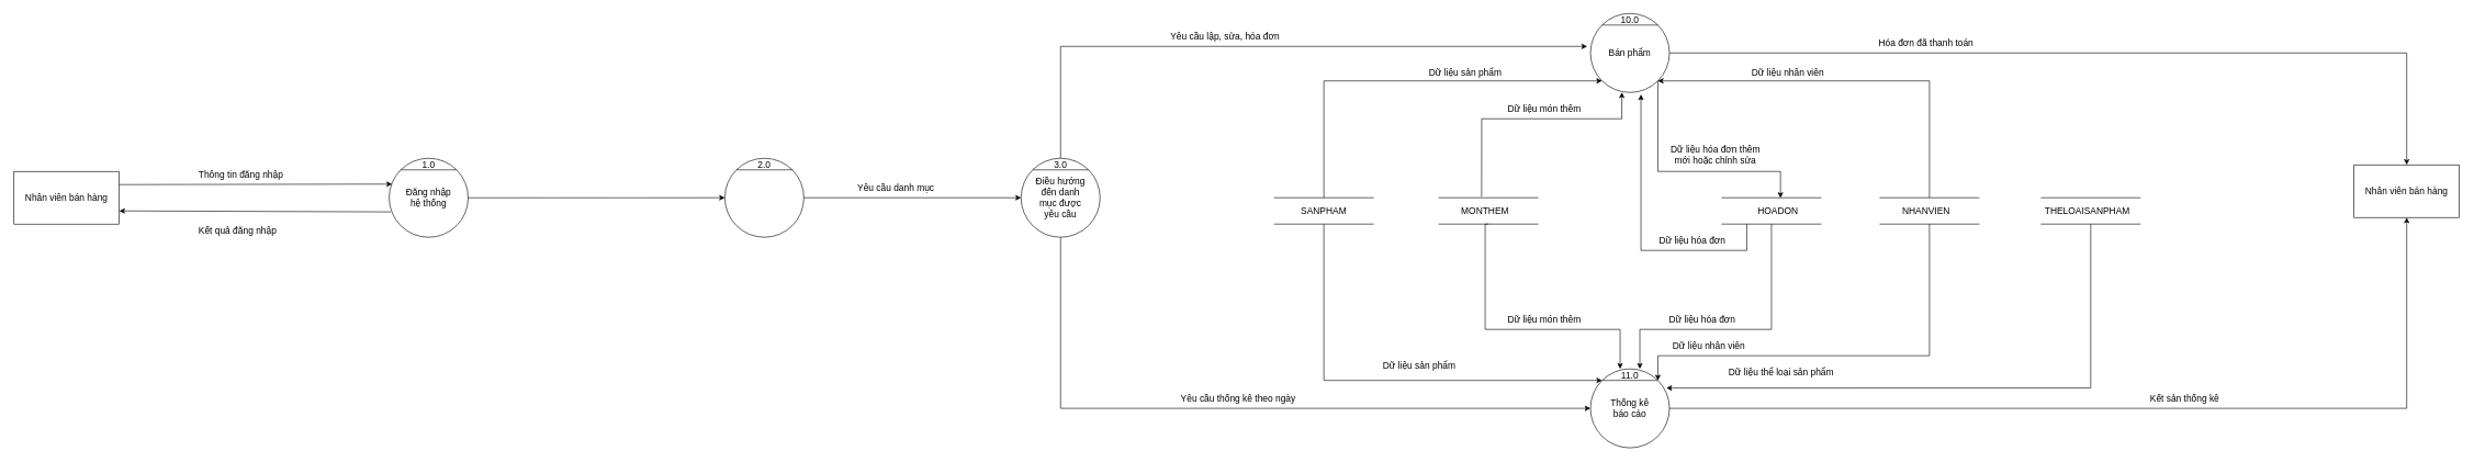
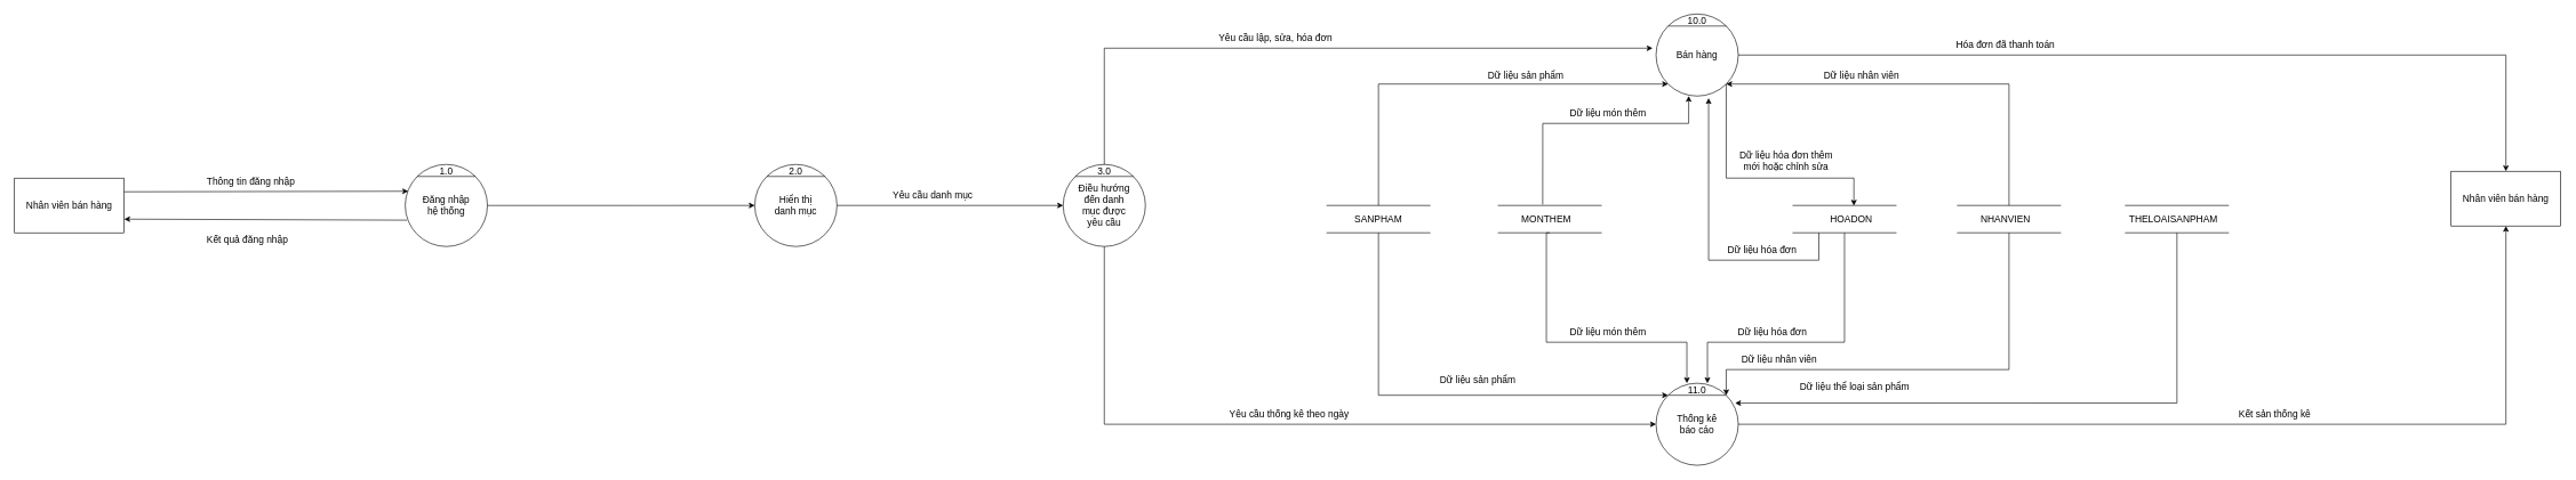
  <mxCell id="0" />
  <mxCell id="1" parent="0" />
  <mxCell id="2" value="" style="rounded=0;whiteSpace=wrap;html=1;" vertex="1" parent="1"><mxGeometry x="20" y="260" width="160" height="80" as="geometry" /></mxCell>
  <mxCell id="3" value="&lt;span style=&quot;font-size: 14px&quot;&gt;Nhân viên bán hàng&lt;/span&gt;" style="text;html=1;strokeColor=none;fillColor=none;align=center;verticalAlign=middle;whiteSpace=wrap;rounded=0;" vertex="1" parent="1"><mxGeometry x="35" y="285" width="130" height="30" as="geometry" /></mxCell>
  <mxCell id="4" value="" style="ellipse;whiteSpace=wrap;html=1;aspect=fixed;" vertex="1" parent="1"><mxGeometry x="590" y="240" width="120" height="120" as="geometry" /></mxCell>
  <mxCell id="5" value="" style="endArrow=none;html=1;rounded=0;exitX=0;exitY=0;exitDx=0;exitDy=0;entryX=1;entryY=0;entryDx=0;entryDy=0;" edge="1" parent="1" source="4" target="4"><mxGeometry width="50" height="50" relative="1" as="geometry"><mxPoint x="930" y="795" as="sourcePoint" /><mxPoint x="980" y="745" as="targetPoint" /></mxGeometry></mxCell>
  <mxCell id="6" value="&lt;span style=&quot;font-size: 14px&quot;&gt;Đăng nhập hệ thống&lt;/span&gt;" style="text;html=1;strokeColor=none;fillColor=none;align=center;verticalAlign=middle;whiteSpace=wrap;rounded=0;" vertex="1" parent="1"><mxGeometry x="610" y="285" width="80" height="30" as="geometry" /></mxCell>
  <mxCell id="7" value="1.0" style="text;html=1;strokeColor=none;fillColor=none;align=center;verticalAlign=middle;whiteSpace=wrap;rounded=0;fontSize=14;" vertex="1" parent="1"><mxGeometry x="635" y="240" width="30" height="20" as="geometry" /></mxCell>
  <mxCell id="8" value="" style="ellipse;whiteSpace=wrap;html=1;aspect=fixed;" vertex="1" parent="1"><mxGeometry x="1550" y="240" width="120" height="120" as="geometry" /></mxCell>
  <mxCell id="9" value="" style="endArrow=none;html=1;rounded=0;exitX=0;exitY=0;exitDx=0;exitDy=0;entryX=1;entryY=0;entryDx=0;entryDy=0;" edge="1" parent="1" source="8" target="8"><mxGeometry width="50" height="50" relative="1" as="geometry"><mxPoint x="1890" y="795" as="sourcePoint" /><mxPoint x="1940" y="745" as="targetPoint" /></mxGeometry></mxCell>
  <mxCell id="10" value="&lt;span style=&quot;font-size: 14px&quot;&gt;Điều hướng đến danh mục được yêu cầu&lt;/span&gt;" style="text;html=1;strokeColor=none;fillColor=none;align=center;verticalAlign=middle;whiteSpace=wrap;rounded=0;" vertex="1" parent="1"><mxGeometry x="1570" y="285" width="80" height="30" as="geometry" /></mxCell>
  <mxCell id="11" value="3.0" style="text;html=1;strokeColor=none;fillColor=none;align=center;verticalAlign=middle;whiteSpace=wrap;rounded=0;fontSize=14;" vertex="1" parent="1"><mxGeometry x="1595" y="240" width="30" height="20" as="geometry" /></mxCell>
  <mxCell id="12" value="" style="endArrow=classic;html=1;rounded=0;fontSize=14;exitX=1;exitY=0.25;exitDx=0;exitDy=0;entryX=0.037;entryY=0.327;entryDx=0;entryDy=0;entryPerimeter=0;" edge="1" parent="1" source="2" target="4"><mxGeometry width="50" height="50" relative="1" as="geometry"><mxPoint x="850" y="490" as="sourcePoint" /><mxPoint x="900" y="440" as="targetPoint" /></mxGeometry></mxCell>
  <mxCell id="13" value="" style="endArrow=classic;html=1;rounded=0;fontSize=14;exitX=0.02;exitY=0.679;exitDx=0;exitDy=0;exitPerimeter=0;" edge="1" parent="1" source="4"><mxGeometry width="50" height="50" relative="1" as="geometry"><mxPoint x="190" y="290" as="sourcePoint" /><mxPoint x="180" y="320" as="targetPoint" /></mxGeometry></mxCell>
  <mxCell id="14" value="Thông tin đăng nhập" style="text;html=1;strokeColor=none;fillColor=none;align=center;verticalAlign=middle;whiteSpace=wrap;rounded=0;fontSize=14;" vertex="1" parent="1"><mxGeometry x="280" y="250" width="170" height="30" as="geometry" /></mxCell>
  <mxCell id="15" value="Kết quả đăng nhập" style="text;html=1;strokeColor=none;fillColor=none;align=center;verticalAlign=middle;whiteSpace=wrap;rounded=0;fontSize=14;" vertex="1" parent="1"><mxGeometry x="270" y="335" width="180" height="30" as="geometry" /></mxCell>
  <mxCell id="16" value="" style="endArrow=classic;html=1;rounded=0;fontSize=14;exitX=1;exitY=0.25;exitDx=0;exitDy=0;entryX=0;entryY=0.5;entryDx=0;entryDy=0;" edge="1" parent="1" target="17"><mxGeometry width="50" height="50" relative="1" as="geometry"><mxPoint x="710" y="300.05" as="sourcePoint" /><mxPoint x="1060" y="299" as="targetPoint" /></mxGeometry></mxCell>
  <mxCell id="17" value="" style="ellipse;whiteSpace=wrap;html=1;aspect=fixed;" vertex="1" parent="1"><mxGeometry x="1100" y="240" width="120" height="120" as="geometry" /></mxCell>
  <mxCell id="18" value="" style="endArrow=none;html=1;rounded=0;exitX=0;exitY=0;exitDx=0;exitDy=0;entryX=1;entryY=0;entryDx=0;entryDy=0;" edge="1" parent="1" source="17" target="17"><mxGeometry width="50" height="50" relative="1" as="geometry"><mxPoint x="1440" y="795" as="sourcePoint" /><mxPoint x="1490" y="745" as="targetPoint" /></mxGeometry></mxCell>
+ <mxCell id="19" value="&lt;font style=&quot;font-size: 14px&quot;&gt;Hiển thị danh mục&lt;/font&gt;" style="text;html=1;strokeColor=none;fillColor=none;align=center;verticalAlign=middle;whiteSpace=wrap;rounded=0;" vertex="1" parent="1"><mxGeometry x="1120" y="285" width="80" height="30" as="geometry" /></mxCell>
  <mxCell id="20" value="2.0" style="text;html=1;strokeColor=none;fillColor=none;align=center;verticalAlign=middle;whiteSpace=wrap;rounded=0;fontSize=14;" vertex="1" parent="1"><mxGeometry x="1145" y="240" width="30" height="20" as="geometry" /></mxCell>
  <mxCell id="21" value="" style="endArrow=classic;html=1;rounded=0;fontSize=14;exitX=1;exitY=0.5;exitDx=0;exitDy=0;entryX=0;entryY=0.5;entryDx=0;entryDy=0;" edge="1" parent="1" source="17" target="8"><mxGeometry width="50" height="50" relative="1" as="geometry"><mxPoint x="1090" y="170" as="sourcePoint" /><mxPoint x="1140" y="120" as="targetPoint" /></mxGeometry></mxCell>
  <mxCell id="22" value="Yêu cầu danh mục" style="text;html=1;strokeColor=none;fillColor=none;align=center;verticalAlign=middle;whiteSpace=wrap;rounded=0;fontSize=14;" vertex="1" parent="1"><mxGeometry x="1210" y="270" width="300" height="30" as="geometry" /></mxCell>
  <mxCell id="23" value="" style="ellipse;whiteSpace=wrap;html=1;aspect=fixed;" vertex="1" parent="1"><mxGeometry x="2415" y="560" width="120" height="120" as="geometry" /></mxCell>
  <mxCell id="24" value="" style="endArrow=none;html=1;rounded=0;exitX=0;exitY=0;exitDx=0;exitDy=0;entryX=1;entryY=0;entryDx=0;entryDy=0;" edge="1" parent="1" source="23" target="23"><mxGeometry width="50" height="50" relative="1" as="geometry"><mxPoint x="2755" y="1115" as="sourcePoint" /><mxPoint x="2805" y="1065" as="targetPoint" /></mxGeometry></mxCell>
  <mxCell id="25" value="&lt;font style=&quot;font-size: 14px&quot;&gt;Thống kê báo cáo&lt;br&gt;&lt;/font&gt;" style="text;html=1;strokeColor=none;fillColor=none;align=center;verticalAlign=middle;whiteSpace=wrap;rounded=0;" vertex="1" parent="1"><mxGeometry x="2435" y="605" width="80" height="30" as="geometry" /></mxCell>
  <mxCell id="26" value="11.0" style="text;html=1;strokeColor=none;fillColor=none;align=center;verticalAlign=middle;whiteSpace=wrap;rounded=0;fontSize=14;" vertex="1" parent="1"><mxGeometry x="2460" y="560" width="30" height="20" as="geometry" /></mxCell>
  <mxCell id="27" value="" style="ellipse;whiteSpace=wrap;html=1;aspect=fixed;" vertex="1" parent="1"><mxGeometry x="2415" y="20" width="120" height="120" as="geometry" /></mxCell>
  <mxCell id="28" value="" style="endArrow=none;html=1;rounded=0;exitX=0;exitY=0;exitDx=0;exitDy=0;entryX=1;entryY=0;entryDx=0;entryDy=0;" edge="1" parent="1" source="27" target="27"><mxGeometry width="50" height="50" relative="1" as="geometry"><mxPoint x="2755" y="575" as="sourcePoint" /><mxPoint x="2805" y="525" as="targetPoint" /></mxGeometry></mxCell>
- <mxCell id="29" value="&lt;font style=&quot;font-size: 14px&quot;&gt;Bán phẩm&lt;/font&gt;" style="text;html=1;strokeColor=none;fillColor=none;align=center;verticalAlign=middle;whiteSpace=wrap;rounded=0;" vertex="1" parent="1"><mxGeometry x="2435" y="65" width="80" height="30" as="geometry" /></mxCell>
+ <mxCell id="29" value="&lt;font style=&quot;font-size: 14px&quot;&gt;Bán hàng&lt;/font&gt;" style="text;html=1;strokeColor=none;fillColor=none;align=center;verticalAlign=middle;whiteSpace=wrap;rounded=0;" vertex="1" parent="1"><mxGeometry x="2435" y="65" width="80" height="30" as="geometry" /></mxCell>
  <mxCell id="30" value="10.0" style="text;html=1;strokeColor=none;fillColor=none;align=center;verticalAlign=middle;whiteSpace=wrap;rounded=0;fontSize=14;" vertex="1" parent="1"><mxGeometry x="2460" y="20" width="30" height="20" as="geometry" /></mxCell>
  <mxCell id="31" value="Yêu cầu lập, sửa, hóa đơn" style="text;html=1;strokeColor=none;fillColor=none;align=center;verticalAlign=middle;whiteSpace=wrap;rounded=0;fontSize=14;" vertex="1" parent="1"><mxGeometry x="1710" y="40" width="300" height="30" as="geometry" /></mxCell>
  <mxCell id="32" value="Yêu cầu thống kê theo ngày" style="text;html=1;strokeColor=none;fillColor=none;align=center;verticalAlign=middle;whiteSpace=wrap;rounded=0;fontSize=14;" vertex="1" parent="1"><mxGeometry x="1730" y="590" width="300" height="30" as="geometry" /></mxCell>
  <mxCell id="33" value="" style="shape=partialRectangle;whiteSpace=wrap;html=1;left=0;right=0;fillColor=none;fontSize=14;" vertex="1" parent="1"><mxGeometry x="3100" y="300" width="150" height="40" as="geometry" /></mxCell>
  <mxCell id="34" value="THELOAISANPHAM" style="text;html=1;strokeColor=none;fillColor=none;align=center;verticalAlign=middle;whiteSpace=wrap;rounded=0;fontSize=14;" vertex="1" parent="1"><mxGeometry x="3140" y="305" width="60" height="30" as="geometry" /></mxCell>
  <mxCell id="35" value="" style="shape=partialRectangle;whiteSpace=wrap;html=1;left=0;right=0;fillColor=none;fontSize=14;" vertex="1" parent="1"><mxGeometry x="1935" y="300" width="150" height="40" as="geometry" /></mxCell>
  <mxCell id="36" value="SANPHAM" style="text;html=1;strokeColor=none;fillColor=none;align=center;verticalAlign=middle;whiteSpace=wrap;rounded=0;fontSize=14;" vertex="1" parent="1"><mxGeometry x="1980" y="305" width="60" height="30" as="geometry" /></mxCell>
  <mxCell id="37" value="" style="shape=partialRectangle;whiteSpace=wrap;html=1;left=0;right=0;fillColor=none;fontSize=14;" vertex="1" parent="1"><mxGeometry x="2185" y="300" width="150" height="40" as="geometry" /></mxCell>
  <mxCell id="38" value="MONTHEM" style="text;html=1;strokeColor=none;fillColor=none;align=center;verticalAlign=middle;whiteSpace=wrap;rounded=0;fontSize=14;" vertex="1" parent="1"><mxGeometry x="2225" y="305" width="60" height="30" as="geometry" /></mxCell>
  <mxCell id="39" value="" style="shape=partialRectangle;whiteSpace=wrap;html=1;left=0;right=0;fillColor=none;fontSize=14;" vertex="1" parent="1"><mxGeometry x="2855" y="300" width="150" height="40" as="geometry" /></mxCell>
  <mxCell id="40" value="NHANVIEN" style="text;html=1;strokeColor=none;fillColor=none;align=center;verticalAlign=middle;whiteSpace=wrap;rounded=0;fontSize=14;" vertex="1" parent="1"><mxGeometry x="2895" y="305" width="60" height="30" as="geometry" /></mxCell>
  <mxCell id="41" value="" style="shape=partialRectangle;whiteSpace=wrap;html=1;left=0;right=0;fillColor=none;fontSize=14;" vertex="1" parent="1"><mxGeometry x="2615" y="300" width="150" height="40" as="geometry" /></mxCell>
  <mxCell id="42" value="HOADON" style="text;html=1;strokeColor=none;fillColor=none;align=center;verticalAlign=middle;whiteSpace=wrap;rounded=0;fontSize=14;" vertex="1" parent="1"><mxGeometry x="2670" y="305" width="60" height="30" as="geometry" /></mxCell>
  <mxCell id="43" value="" style="edgeStyle=segmentEdgeStyle;endArrow=classic;html=1;rounded=0;fontSize=14;exitX=0.5;exitY=0;exitDx=0;exitDy=0;entryX=0;entryY=1;entryDx=0;entryDy=0;" edge="1" parent="1" source="35" target="27"><mxGeometry width="50" height="50" relative="1" as="geometry"><mxPoint x="2145" y="410" as="sourcePoint" /><mxPoint x="2195" y="360" as="targetPoint" /><Array as="points"><mxPoint x="2010" y="122" /></Array></mxGeometry></mxCell>
  <mxCell id="44" value="Dữ liệu sản phẩm" style="text;html=1;strokeColor=none;fillColor=none;align=center;verticalAlign=middle;whiteSpace=wrap;rounded=0;fontSize=14;" vertex="1" parent="1"><mxGeometry x="2135" y="95" width="180" height="30" as="geometry" /></mxCell>
  <mxCell id="45" value="" style="edgeStyle=segmentEdgeStyle;endArrow=classic;html=1;rounded=0;fontSize=14;exitX=0.431;exitY=-0.035;exitDx=0;exitDy=0;exitPerimeter=0;entryX=0.397;entryY=0.999;entryDx=0;entryDy=0;entryPerimeter=0;" edge="1" parent="1" source="37" target="27"><mxGeometry width="50" height="50" relative="1" as="geometry"><mxPoint x="2145" y="200" as="sourcePoint" /><mxPoint x="2195" y="150" as="targetPoint" /><Array as="points"><mxPoint x="2250" y="180" /><mxPoint x="2463" y="180" /></Array></mxGeometry></mxCell>
  <mxCell id="46" value="Dữ liệu món thêm" style="text;html=1;strokeColor=none;fillColor=none;align=center;verticalAlign=middle;whiteSpace=wrap;rounded=0;fontSize=14;" vertex="1" parent="1"><mxGeometry x="2255" y="150" width="180" height="30" as="geometry" /></mxCell>
  <mxCell id="47" value="" style="edgeStyle=elbowEdgeStyle;elbow=horizontal;endArrow=classic;html=1;rounded=0;fontSize=14;exitX=0.5;exitY=1;exitDx=0;exitDy=0;entryX=0;entryY=0;entryDx=0;entryDy=0;" edge="1" parent="1" source="35" target="23"><mxGeometry width="50" height="50" relative="1" as="geometry"><mxPoint x="2315" y="530" as="sourcePoint" /><mxPoint x="2365" y="480" as="targetPoint" /><Array as="points"><mxPoint x="2010" y="490" /></Array></mxGeometry></mxCell>
  <mxCell id="48" value="Dữ liệu sản phẩm" style="text;html=1;strokeColor=none;fillColor=none;align=center;verticalAlign=middle;whiteSpace=wrap;rounded=0;fontSize=14;" vertex="1" parent="1"><mxGeometry x="2065" y="540" width="180" height="30" as="geometry" /></mxCell>
  <mxCell id="49" value="" style="edgeStyle=segmentEdgeStyle;endArrow=classic;html=1;rounded=0;fontSize=14;exitX=0.5;exitY=1;exitDx=0;exitDy=0;entryX=0;entryY=0;entryDx=0;entryDy=0;" edge="1" parent="1" source="37" target="26"><mxGeometry width="50" height="50" relative="1" as="geometry"><mxPoint x="2315" y="380" as="sourcePoint" /><mxPoint x="2365" y="330" as="targetPoint" /><Array as="points"><mxPoint x="2255" y="340" /><mxPoint x="2255" y="500" /><mxPoint x="2460" y="500" /></Array></mxGeometry></mxCell>
  <mxCell id="50" value="Dữ liệu món thêm" style="text;html=1;strokeColor=none;fillColor=none;align=center;verticalAlign=middle;whiteSpace=wrap;rounded=0;fontSize=14;" vertex="1" parent="1"><mxGeometry x="2255" y="470" width="180" height="30" as="geometry" /></mxCell>
  <mxCell id="51" value="" style="edgeStyle=segmentEdgeStyle;endArrow=classic;html=1;rounded=0;fontSize=14;exitX=0.5;exitY=1;exitDx=0;exitDy=0;entryX=1;entryY=0;entryDx=0;entryDy=0;" edge="1" parent="1" source="41" target="26"><mxGeometry width="50" height="50" relative="1" as="geometry"><mxPoint x="2315" y="230" as="sourcePoint" /><mxPoint x="2365" y="180" as="targetPoint" /><Array as="points"><mxPoint x="2690" y="500" /><mxPoint x="2490" y="500" /></Array></mxGeometry></mxCell>
  <mxCell id="52" value="Dữ liệu hóa đơn" style="text;html=1;strokeColor=none;fillColor=none;align=center;verticalAlign=middle;whiteSpace=wrap;rounded=0;fontSize=14;" vertex="1" parent="1"><mxGeometry x="2505" y="470" width="160" height="30" as="geometry" /></mxCell>
  <mxCell id="53" value="" style="edgeStyle=segmentEdgeStyle;endArrow=classic;html=1;rounded=0;fontSize=14;exitX=0.5;exitY=1;exitDx=0;exitDy=0;entryX=0.961;entryY=0.242;entryDx=0;entryDy=0;entryPerimeter=0;" edge="1" parent="1" source="33" target="23"><mxGeometry width="50" height="50" relative="1" as="geometry"><mxPoint x="2825" y="670" as="sourcePoint" /><mxPoint x="2365" y="550" as="targetPoint" /><Array as="points"><mxPoint x="3175" y="589" /></Array></mxGeometry></mxCell>
  <mxCell id="54" value="" style="edgeStyle=segmentEdgeStyle;endArrow=classic;html=1;rounded=0;fontSize=14;exitX=0.5;exitY=1;exitDx=0;exitDy=0;entryX=1;entryY=0;entryDx=0;entryDy=0;" edge="1" parent="1" source="39" target="23"><mxGeometry width="50" height="50" relative="1" as="geometry"><mxPoint x="2455" y="290" as="sourcePoint" /><mxPoint x="2505" y="240" as="targetPoint" /><Array as="points"><mxPoint x="2930" y="540" /><mxPoint x="2517" y="540" /></Array></mxGeometry></mxCell>
  <mxCell id="55" value="Dữ liệu nhân viên" style="text;html=1;strokeColor=none;fillColor=none;align=center;verticalAlign=middle;whiteSpace=wrap;rounded=0;fontSize=14;" vertex="1" parent="1"><mxGeometry x="2505" y="510" width="180" height="30" as="geometry" /></mxCell>
  <mxCell id="56" value="Dữ liệu thể loại sản phẩm" style="text;html=1;strokeColor=none;fillColor=none;align=center;verticalAlign=middle;whiteSpace=wrap;rounded=0;fontSize=14;" vertex="1" parent="1"><mxGeometry x="2615" y="550" width="180" height="30" as="geometry" /></mxCell>
  <mxCell id="57" value="Kết sản thống kê" style="text;html=1;strokeColor=none;fillColor=none;align=center;verticalAlign=middle;whiteSpace=wrap;rounded=0;fontSize=14;" vertex="1" parent="1"><mxGeometry x="3228.47" y="590" width="180" height="30" as="geometry" /></mxCell>
  <mxCell id="58" value="" style="edgeStyle=segmentEdgeStyle;endArrow=classic;html=1;rounded=0;fontSize=14;entryX=0.591;entryY=0.008;entryDx=0;entryDy=0;entryPerimeter=0;exitX=1;exitY=1;exitDx=0;exitDy=0;" edge="1" parent="1" source="27" target="41"><mxGeometry width="50" height="50" relative="1" as="geometry"><mxPoint x="2455" y="90" as="sourcePoint" /><mxPoint x="2505" y="40" as="targetPoint" /><Array as="points"><mxPoint x="2517" y="260" /><mxPoint x="2704" y="260" /></Array></mxGeometry></mxCell>
  <mxCell id="59" value="Dữ liệu hóa đơn thêm mới hoặc chỉnh sửa" style="text;html=1;strokeColor=none;fillColor=none;align=center;verticalAlign=middle;whiteSpace=wrap;rounded=0;fontSize=14;" vertex="1" parent="1"><mxGeometry x="2525" y="220" width="160" height="30" as="geometry" /></mxCell>
  <mxCell id="60" value="" style="edgeStyle=segmentEdgeStyle;endArrow=classic;html=1;rounded=0;fontSize=14;exitX=0.25;exitY=1;exitDx=0;exitDy=0;entryX=0.639;entryY=1.025;entryDx=0;entryDy=0;entryPerimeter=0;" edge="1" parent="1" source="41" target="27"><mxGeometry width="50" height="50" relative="1" as="geometry"><mxPoint x="2455" y="-90" as="sourcePoint" /><mxPoint x="2505" y="-140" as="targetPoint" /><Array as="points"><mxPoint x="2653" y="380" /><mxPoint x="2492" y="380" /></Array></mxGeometry></mxCell>
  <mxCell id="61" value="Dữ liệu hóa đơn" style="text;html=1;strokeColor=none;fillColor=none;align=center;verticalAlign=middle;whiteSpace=wrap;rounded=0;fontSize=14;" vertex="1" parent="1"><mxGeometry x="2490" y="350" width="160" height="30" as="geometry" /></mxCell>
  <mxCell id="62" value="Hóa đơn đã thanh toán" style="text;html=1;strokeColor=none;fillColor=none;align=center;verticalAlign=middle;whiteSpace=wrap;rounded=0;fontSize=14;" vertex="1" parent="1"><mxGeometry x="2775" y="50" width="300" height="30" as="geometry" /></mxCell>
  <mxCell id="63" value="" style="edgeStyle=segmentEdgeStyle;endArrow=classic;html=1;rounded=0;fontSize=14;exitX=0.5;exitY=0;exitDx=0;exitDy=0;entryX=1;entryY=1;entryDx=0;entryDy=0;" edge="1" parent="1" source="39" target="27"><mxGeometry width="50" height="50" relative="1" as="geometry"><mxPoint x="2625" y="140" as="sourcePoint" /><mxPoint x="2675" y="90" as="targetPoint" /><Array as="points"><mxPoint x="2930" y="122" /></Array></mxGeometry></mxCell>
  <mxCell id="64" value="" style="edgeStyle=segmentEdgeStyle;endArrow=classic;html=1;rounded=0;exitX=0.5;exitY=0;exitDx=0;exitDy=0;" edge="1" parent="1" source="11"><mxGeometry width="50" height="50" relative="1" as="geometry"><mxPoint x="2110" y="260" as="sourcePoint" /><mxPoint x="2410" y="70" as="targetPoint" /><Array as="points"><mxPoint x="1610" y="70" /></Array></mxGeometry></mxCell>
  <mxCell id="65" value="" style="rounded=0;whiteSpace=wrap;html=1;" vertex="1" parent="1"><mxGeometry x="3575" y="250" width="160" height="80" as="geometry" /></mxCell>
  <mxCell id="66" value="&lt;span style=&quot;font-size: 14px&quot;&gt;Nhân viên bán hàng&lt;/span&gt;" style="text;html=1;strokeColor=none;fillColor=none;align=center;verticalAlign=middle;whiteSpace=wrap;rounded=0;" vertex="1" parent="1"><mxGeometry x="3590" y="275" width="130" height="30" as="geometry" /></mxCell>
  <mxCell id="67" value="" style="edgeStyle=segmentEdgeStyle;endArrow=classic;html=1;rounded=0;exitX=0.5;exitY=1;exitDx=0;exitDy=0;entryX=0;entryY=0.5;entryDx=0;entryDy=0;" edge="1" parent="1" source="8" target="23"><mxGeometry width="50" height="50" relative="1" as="geometry"><mxPoint x="2010" y="170" as="sourcePoint" /><mxPoint x="2060" y="120" as="targetPoint" /><Array as="points"><mxPoint x="1610" y="620" /></Array></mxGeometry></mxCell>
  <mxCell id="68" value="" style="edgeStyle=segmentEdgeStyle;endArrow=classic;html=1;rounded=0;exitX=1;exitY=0.5;exitDx=0;exitDy=0;entryX=0.5;entryY=1;entryDx=0;entryDy=0;" edge="1" parent="1" source="23" target="65"><mxGeometry width="50" height="50" relative="1" as="geometry"><mxPoint x="2590" y="290" as="sourcePoint" /><mxPoint x="2640" y="240" as="targetPoint" /></mxGeometry></mxCell>
  <mxCell id="69" value="" style="edgeStyle=segmentEdgeStyle;endArrow=classic;html=1;rounded=0;exitX=1;exitY=0.5;exitDx=0;exitDy=0;entryX=0.5;entryY=0;entryDx=0;entryDy=0;" edge="1" parent="1" source="27" target="65"><mxGeometry width="50" height="50" relative="1" as="geometry"><mxPoint x="1740" y="290" as="sourcePoint" /><mxPoint x="1790" y="240" as="targetPoint" /></mxGeometry></mxCell>
  <mxCell id="70" value="Dữ liệu nhân viên" style="text;html=1;strokeColor=none;fillColor=none;align=center;verticalAlign=middle;whiteSpace=wrap;rounded=0;fontSize=14;" vertex="1" parent="1"><mxGeometry x="2635" y="95" width="160" height="30" as="geometry" /></mxCell>
